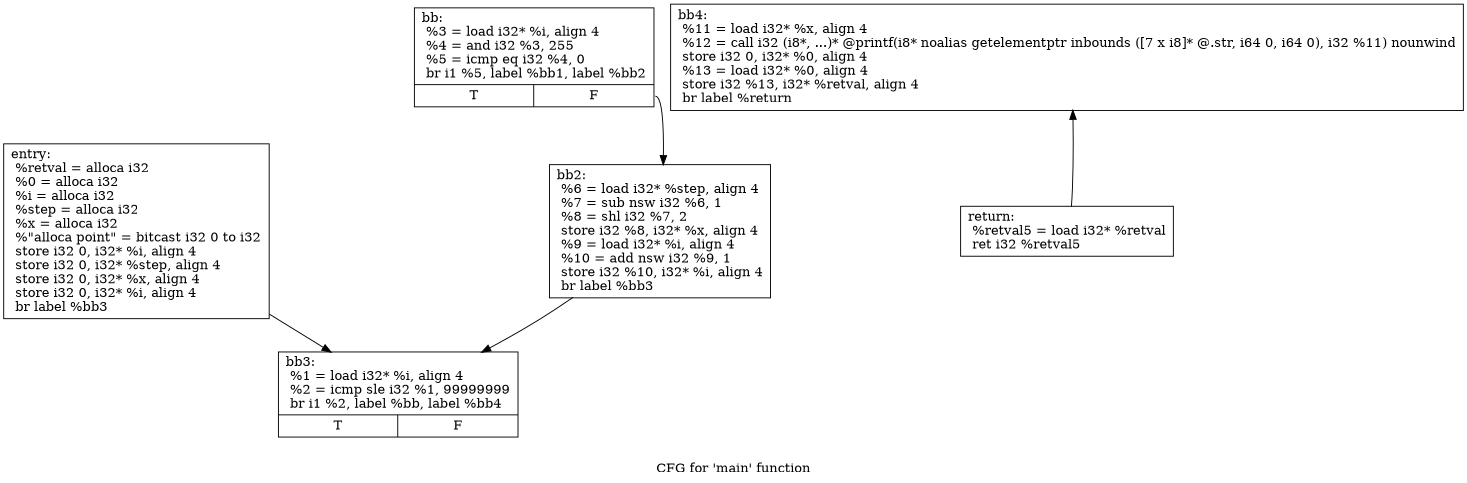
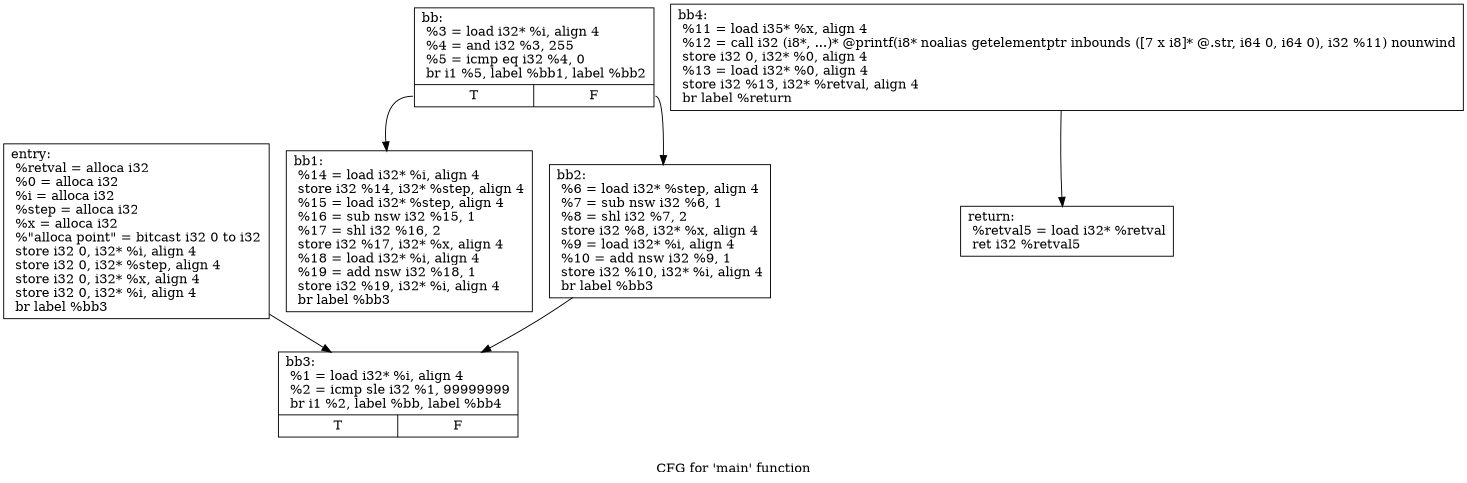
  digraph {
    label="CFG for 'main' function"
    node [shape=record]
    n1 [label="{entry:\l  %retval = alloca i32\l  %0 = alloca i32\l  %i = alloca i32\l  %step = alloca i32\l  %x = alloca i32\l  %\"alloca point\" = bitcast i32 0 to i32\l  store i32 0, i32* %i, align 4\l  store i32 0, i32* %step, align 4\l  store i32 0, i32* %x, align 4\l  store i32 0, i32* %i, align 4\l  br label %bb3\l}"]
    n2 [label="{bb3:                                              \l  %1 = load i32* %i, align 4\l  %2 = icmp sle i32 %1, 99999999\l  br i1 %2, label %bb, label %bb4\l|{<s0>T|<s1>F}}"]
    n3 [label="{bb:                                               \l  %3 = load i32* %i, align 4\l  %4 = and i32 %3, 255\l  %5 = icmp eq i32 %4, 0\l  br i1 %5, label %bb1, label %bb2\l|{<s0>T|<s1>F}}"]
+   n4 [label="{bb1:                                              \l  %14 = load i32* %i, align 4\l  store i32 %14, i32* %step, align 4\l  %15 = load i32* %step, align 4\l  %16 = sub nsw i32 %15, 1\l  %17 = shl i32 %16, 2\l  store i32 %17, i32* %x, align 4\l  %18 = load i32* %i, align 4\l  %19 = add nsw i32 %18, 1\l  store i32 %19, i32* %i, align 4\l  br label %bb3\l}"]
    n5 [label="{bb2:                                              \l  %6 = load i32* %step, align 4\l  %7 = sub nsw i32 %6, 1\l  %8 = shl i32 %7, 2\l  store i32 %8, i32* %x, align 4\l  %9 = load i32* %i, align 4\l  %10 = add nsw i32 %9, 1\l  store i32 %10, i32* %i, align 4\l  br label %bb3\l}"]
-   n6 [label="{bb4:                                              \l  %11 = load i32* %x, align 4\l  %12 = call i32 (i8*, ...)* @printf(i8* noalias getelementptr inbounds ([7 x i8]* @.str, i64 0, i64 0), i32 %11) nounwind\l  store i32 0, i32* %0, align 4\l  %13 = load i32* %0, align 4\l  store i32 %13, i32* %retval, align 4\l  br label %return\l}"]
+   n6 [label="{bb4:                                              \l  %11 = load i35* %x, align 4\l  %12 = call i32 (i8*, ...)* @printf(i8* noalias getelementptr inbounds ([7 x i8]* @.str, i64 0, i64 0), i32 %11) nounwind\l  store i32 0, i32* %0, align 4\l  %13 = load i32* %0, align 4\l  store i32 %13, i32* %retval, align 4\l  br label %return\l}"]
    n7 [label="{return:                                           \l  %retval5 = load i32* %retval\l  ret i32 %retval5\l}"]
    n1 -> n2
+   n3 -> n4 [tailport=s0]
    n3 -> n5 [tailport=s1]
    n5 -> n2
-   n7 -> n6
+   n6 -> n7
  }
